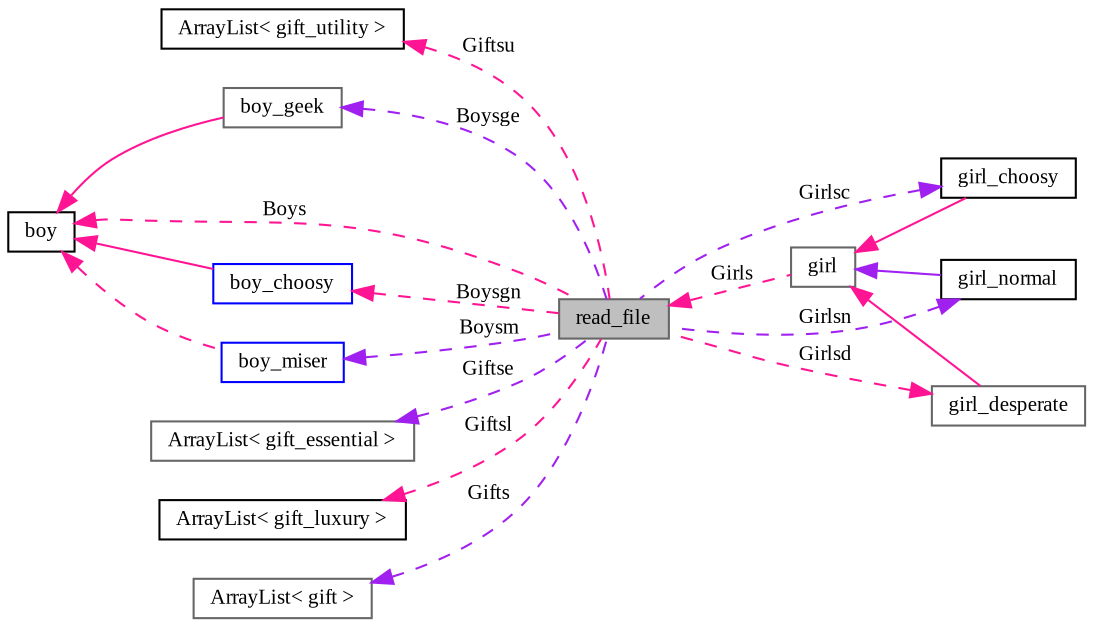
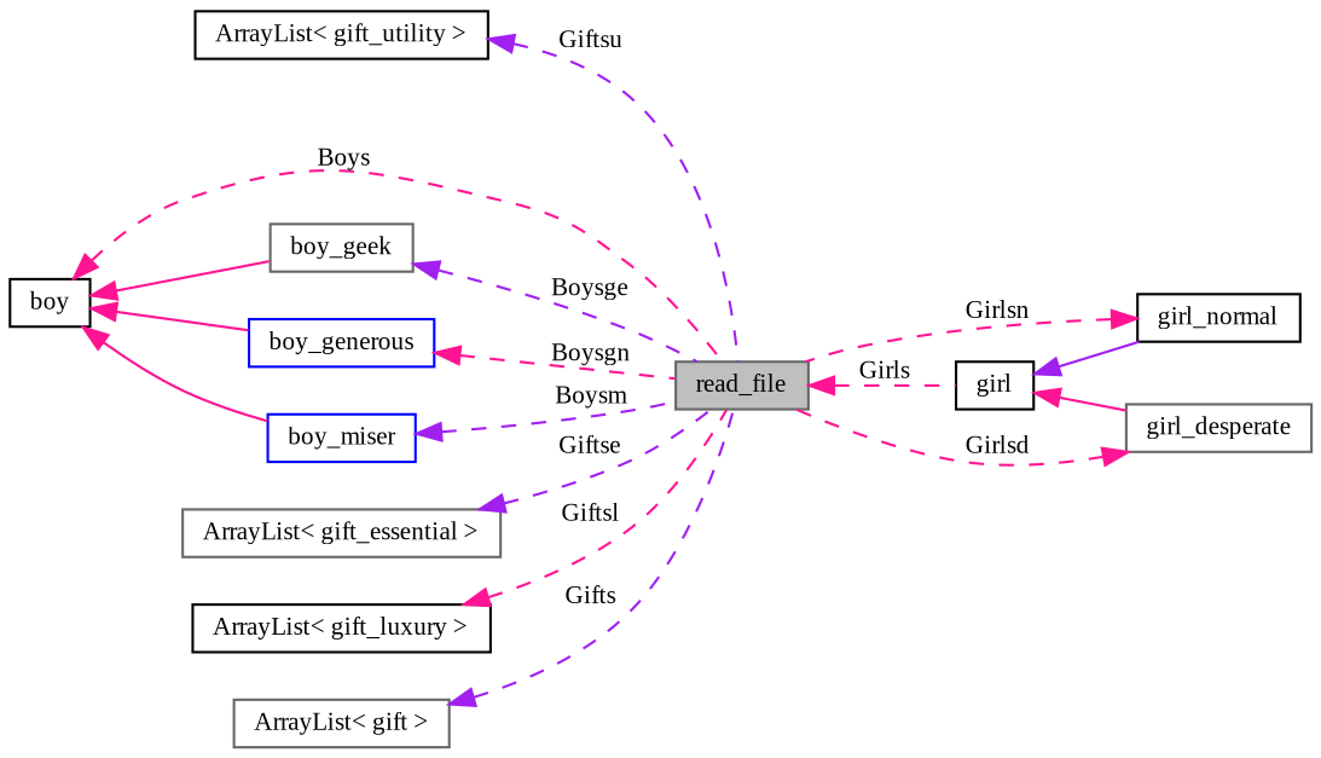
  digraph {
    fontname="Liberation Serif"
    rankdir=LR
    node [color=black fillcolor=white fontname="Liberation Serif" fontsize=10 shape=record style=filled]
    edge [color=deeppink dir=back fontname="Liberation Serif" fontsize=10 labelfontname=Helvetica labelfontsize=10 style=dashed]
    n1 [color=gray40 fillcolor=grey75 fontcolor=black height=0.2 label=read_file width=0.4]
-   n2 [color=gray40 height=0.2 label=girl width=0.4]
+   n2 [height=0.2 label=girl width=0.4]
    n3 [height=0.2 label="ArrayList\< gift_utility \>" width=0.4]
-   n4 [height=0.2 label=girl_choosy width=0.4]
    n5 [height=0.2 label=girl_normal width=0.4]
    n6 [color=gray40 height=0.2 label=girl_desperate width=0.4]
    n7 [color=gray40 height=0.2 label=boy_geek width=0.4]
    n8 [height=0.2 label=boy width=0.4]
-   n9 [color=blue height=0.2 label=boy_choosy width=0.4]
+   n9 [color=blue height=0.2 label=boy_generous width=0.4]
    n10 [color=blue height=0.2 label=boy_miser width=0.4]
    n11 [color=gray40 height=0.2 label="ArrayList\< gift_essential \>" width=0.4]
    n12 [height=0.2 label="ArrayList\< gift_luxury \>" width=0.4]
    n13 [color=gray40 height=0.2 label="ArrayList\< gift \>" width=0.4]
    n1 -> n2 [label=" Girls"]
-   n2 -> n4 [style=solid]
    n2 -> n5 [color=purple style=solid]
    n2 -> n6 [style=solid]
-   n3 -> n1 [label=" Giftsu"]
-   n4 -> n1 [color=purple label=" Girlsc"]
-   n5 -> n1 [color=purple label=" Girlsn"]
+   n3 -> n1 [color=purple label=" Giftsu"]
+   n5 -> n1 [label=" Girlsn"]
    n6 -> n1 [label=" Girlsd"]
    n7 -> n1 [color=purple label=" Boysge"]
    n8 -> n1 [label=" Boys"]
    n8 -> n7 [style=solid]
    n8 -> n9 [style=solid]
-   n8 -> n10
+   n8 -> n10 [style=solid]
    n9 -> n1 [label=" Boysgn"]
    n10 -> n1 [color=purple label=" Boysm"]
    n11 -> n1 [color=purple label=" Giftse"]
    n12 -> n1 [label=" Giftsl"]
    n13 -> n1 [color=purple label=" Gifts"]
  }
